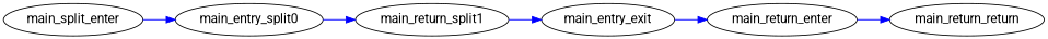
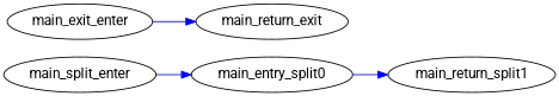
  digraph {
    fontname=Roboto
    rankdir=LR
    node [fontname=Roboto]
    edge [color=Blue fontname=Roboto]
    n1 [label=main_split_enter]
    n2 [label=main_entry_split0]
    n3 [label=main_return_split1]
-   n4 [label=main_return_return]
-   n5 [label=main_return_enter]
-   n6 [label=main_entry_exit]
+   n4 [label=main_return_exit]
+   n5 [label=main_exit_enter]
    subgraph sub_1 {
      rank=min
      n1
    }
    n1 -> n2
    n2 -> n3
-   n3 -> n6
    n5 -> n4
-   n6 -> n5
  }
